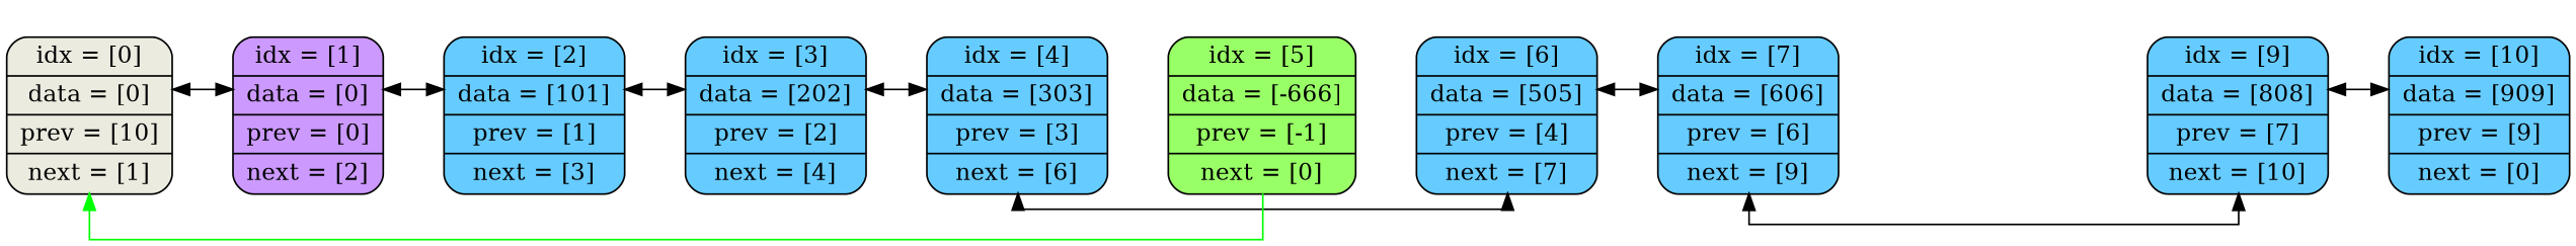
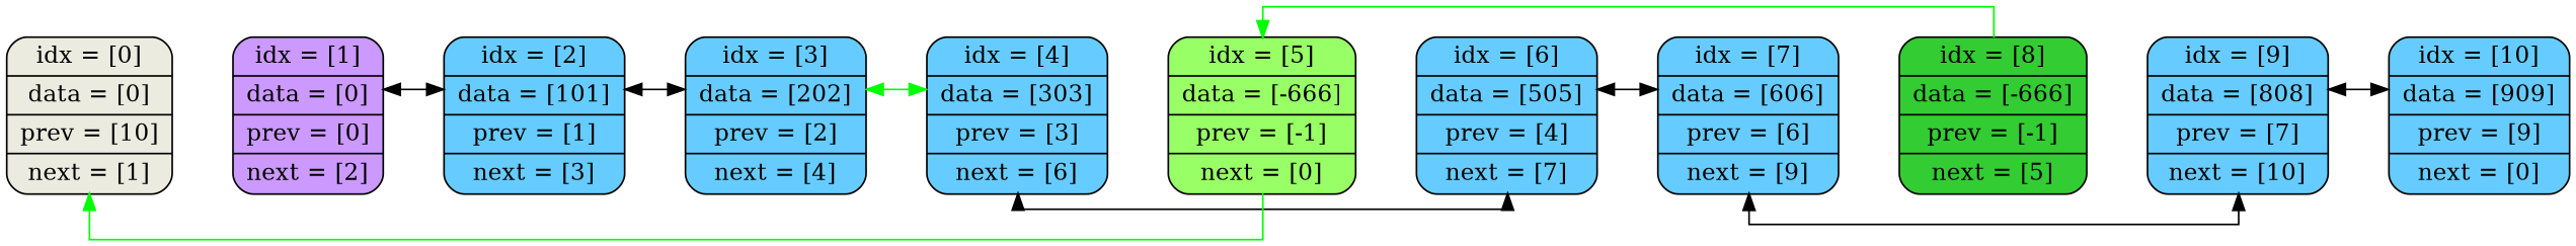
  digraph {
    rankdir=LR
    splines=ortho
    node [fillcolor="#66ccff" shape=Mrecord style=filled]
    edge [color=invis]
    n1 [fillcolor="#ebebe0" label="idx = [0] | data = [0] | prev = [10] | next = [1] "]
    n2 [fillcolor="#cc99ff" label="idx = [1] | data = [0] | prev = [0] | next = [2] "]
    n3 [label="idx = [2] | data = [101] | prev = [1] | next = [3] "]
    n4 [label="idx = [3] | data = [202] | prev = [2] | next = [4] "]
    n5 [label="idx = [4] | data = [303] | prev = [3] | next = [6] "]
    n6 [fillcolor="#99ff66" label="idx = [5] | data = [-666] | prev = [-1] | next = [0] "]
    n7 [label="idx = [6] | data = [505] | prev = [4] | next = [7] "]
    n8 [label="idx = [7] | data = [606] | prev = [6] | next = [9] "]
+   n9 [fillcolor="#33cc33" label="idx = [8] | data = [-666] | prev = [-1] | next = [5] "]
    n10 [label="idx = [9] | data = [808] | prev = [7] | next = [10] "]
    n11 [label="idx = [10] | data = [909] | prev = [9] | next = [0] "]
    n1 -> n2
-   n1 -> n2 [color=black constraint=false dir=both]
    n2 -> n3
    n2 -> n3 [color=black constraint=false dir=both]
    n3 -> n4
    n3 -> n4 [color=black constraint=false dir=both]
    n4 -> n5
-   n4 -> n5 [color=black constraint=false dir=both]
+   n4 -> n5 [color=green constraint=false dir=both]
    n5 -> n6
    n5 -> n7 [color=black constraint=false dir=both]
    n6 -> n1 [color=green constraint=false]
    n6 -> n7
    n7 -> n8
    n7 -> n8 [color=black constraint=false dir=both]
+   n8 -> n9
    n8 -> n10 [color=black constraint=false dir=both]
+   n9 -> n6 [color=green constraint=false]
+   n9 -> n10
    n10 -> n11
    n10 -> n11 [color=black constraint=false dir=both]
  }
